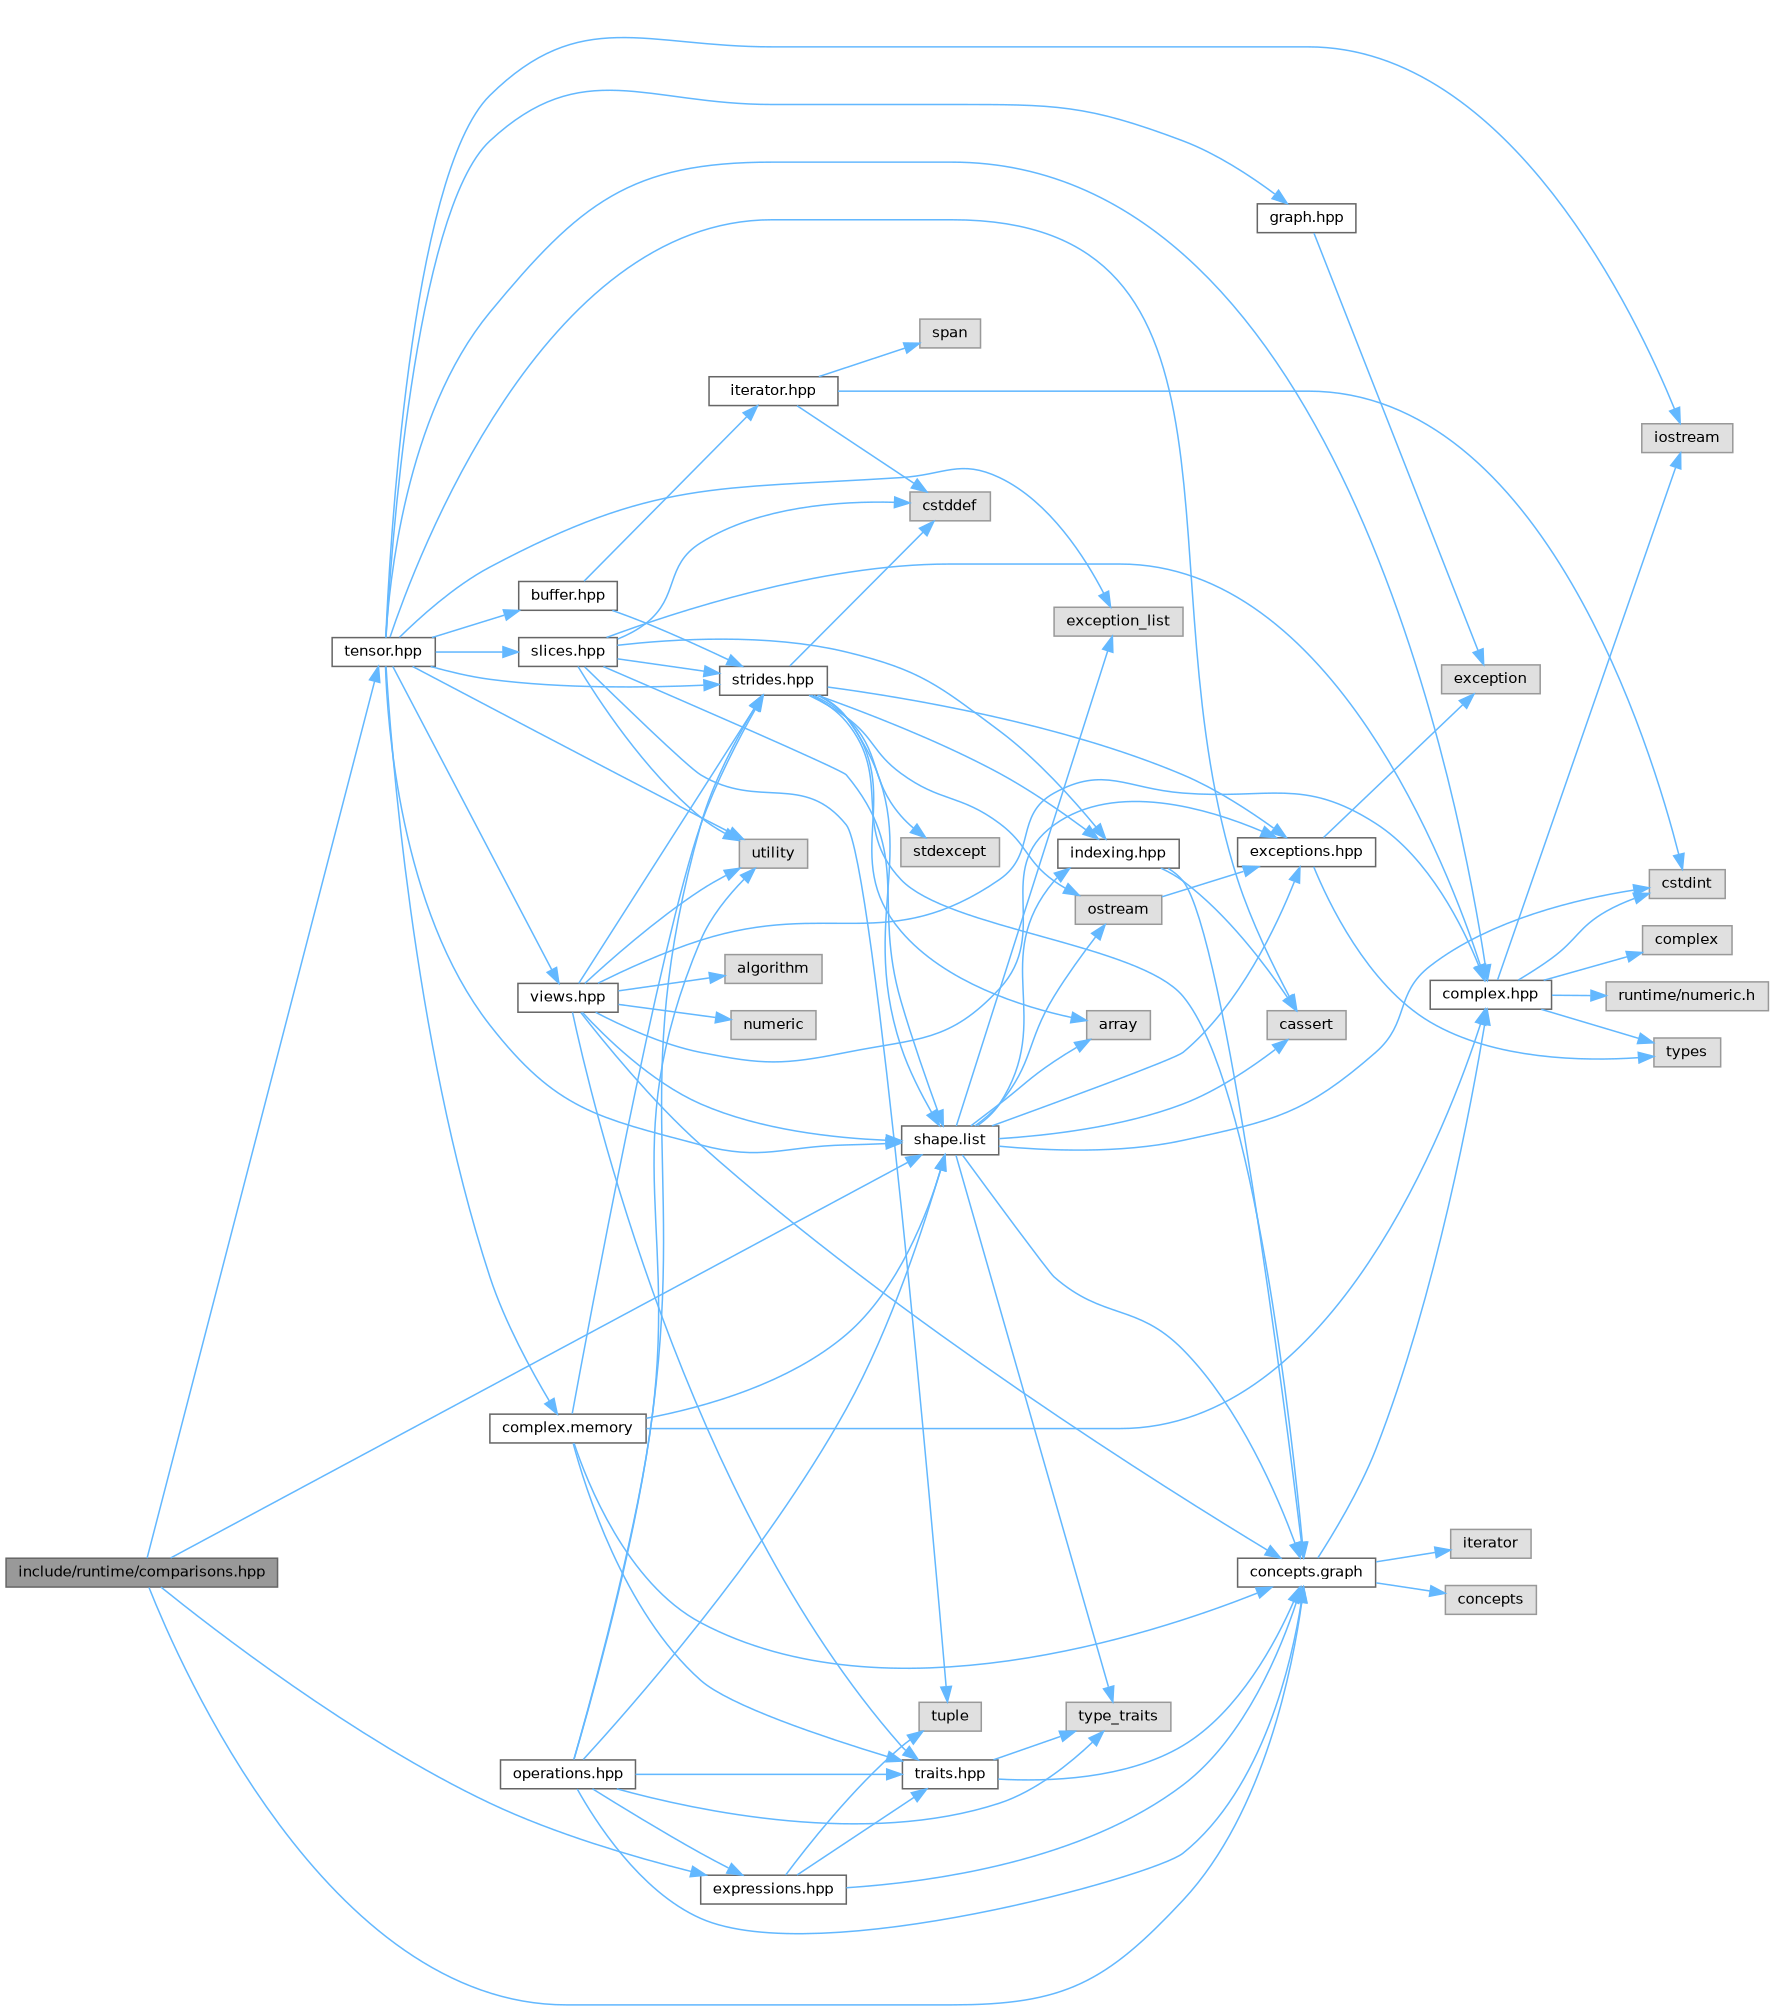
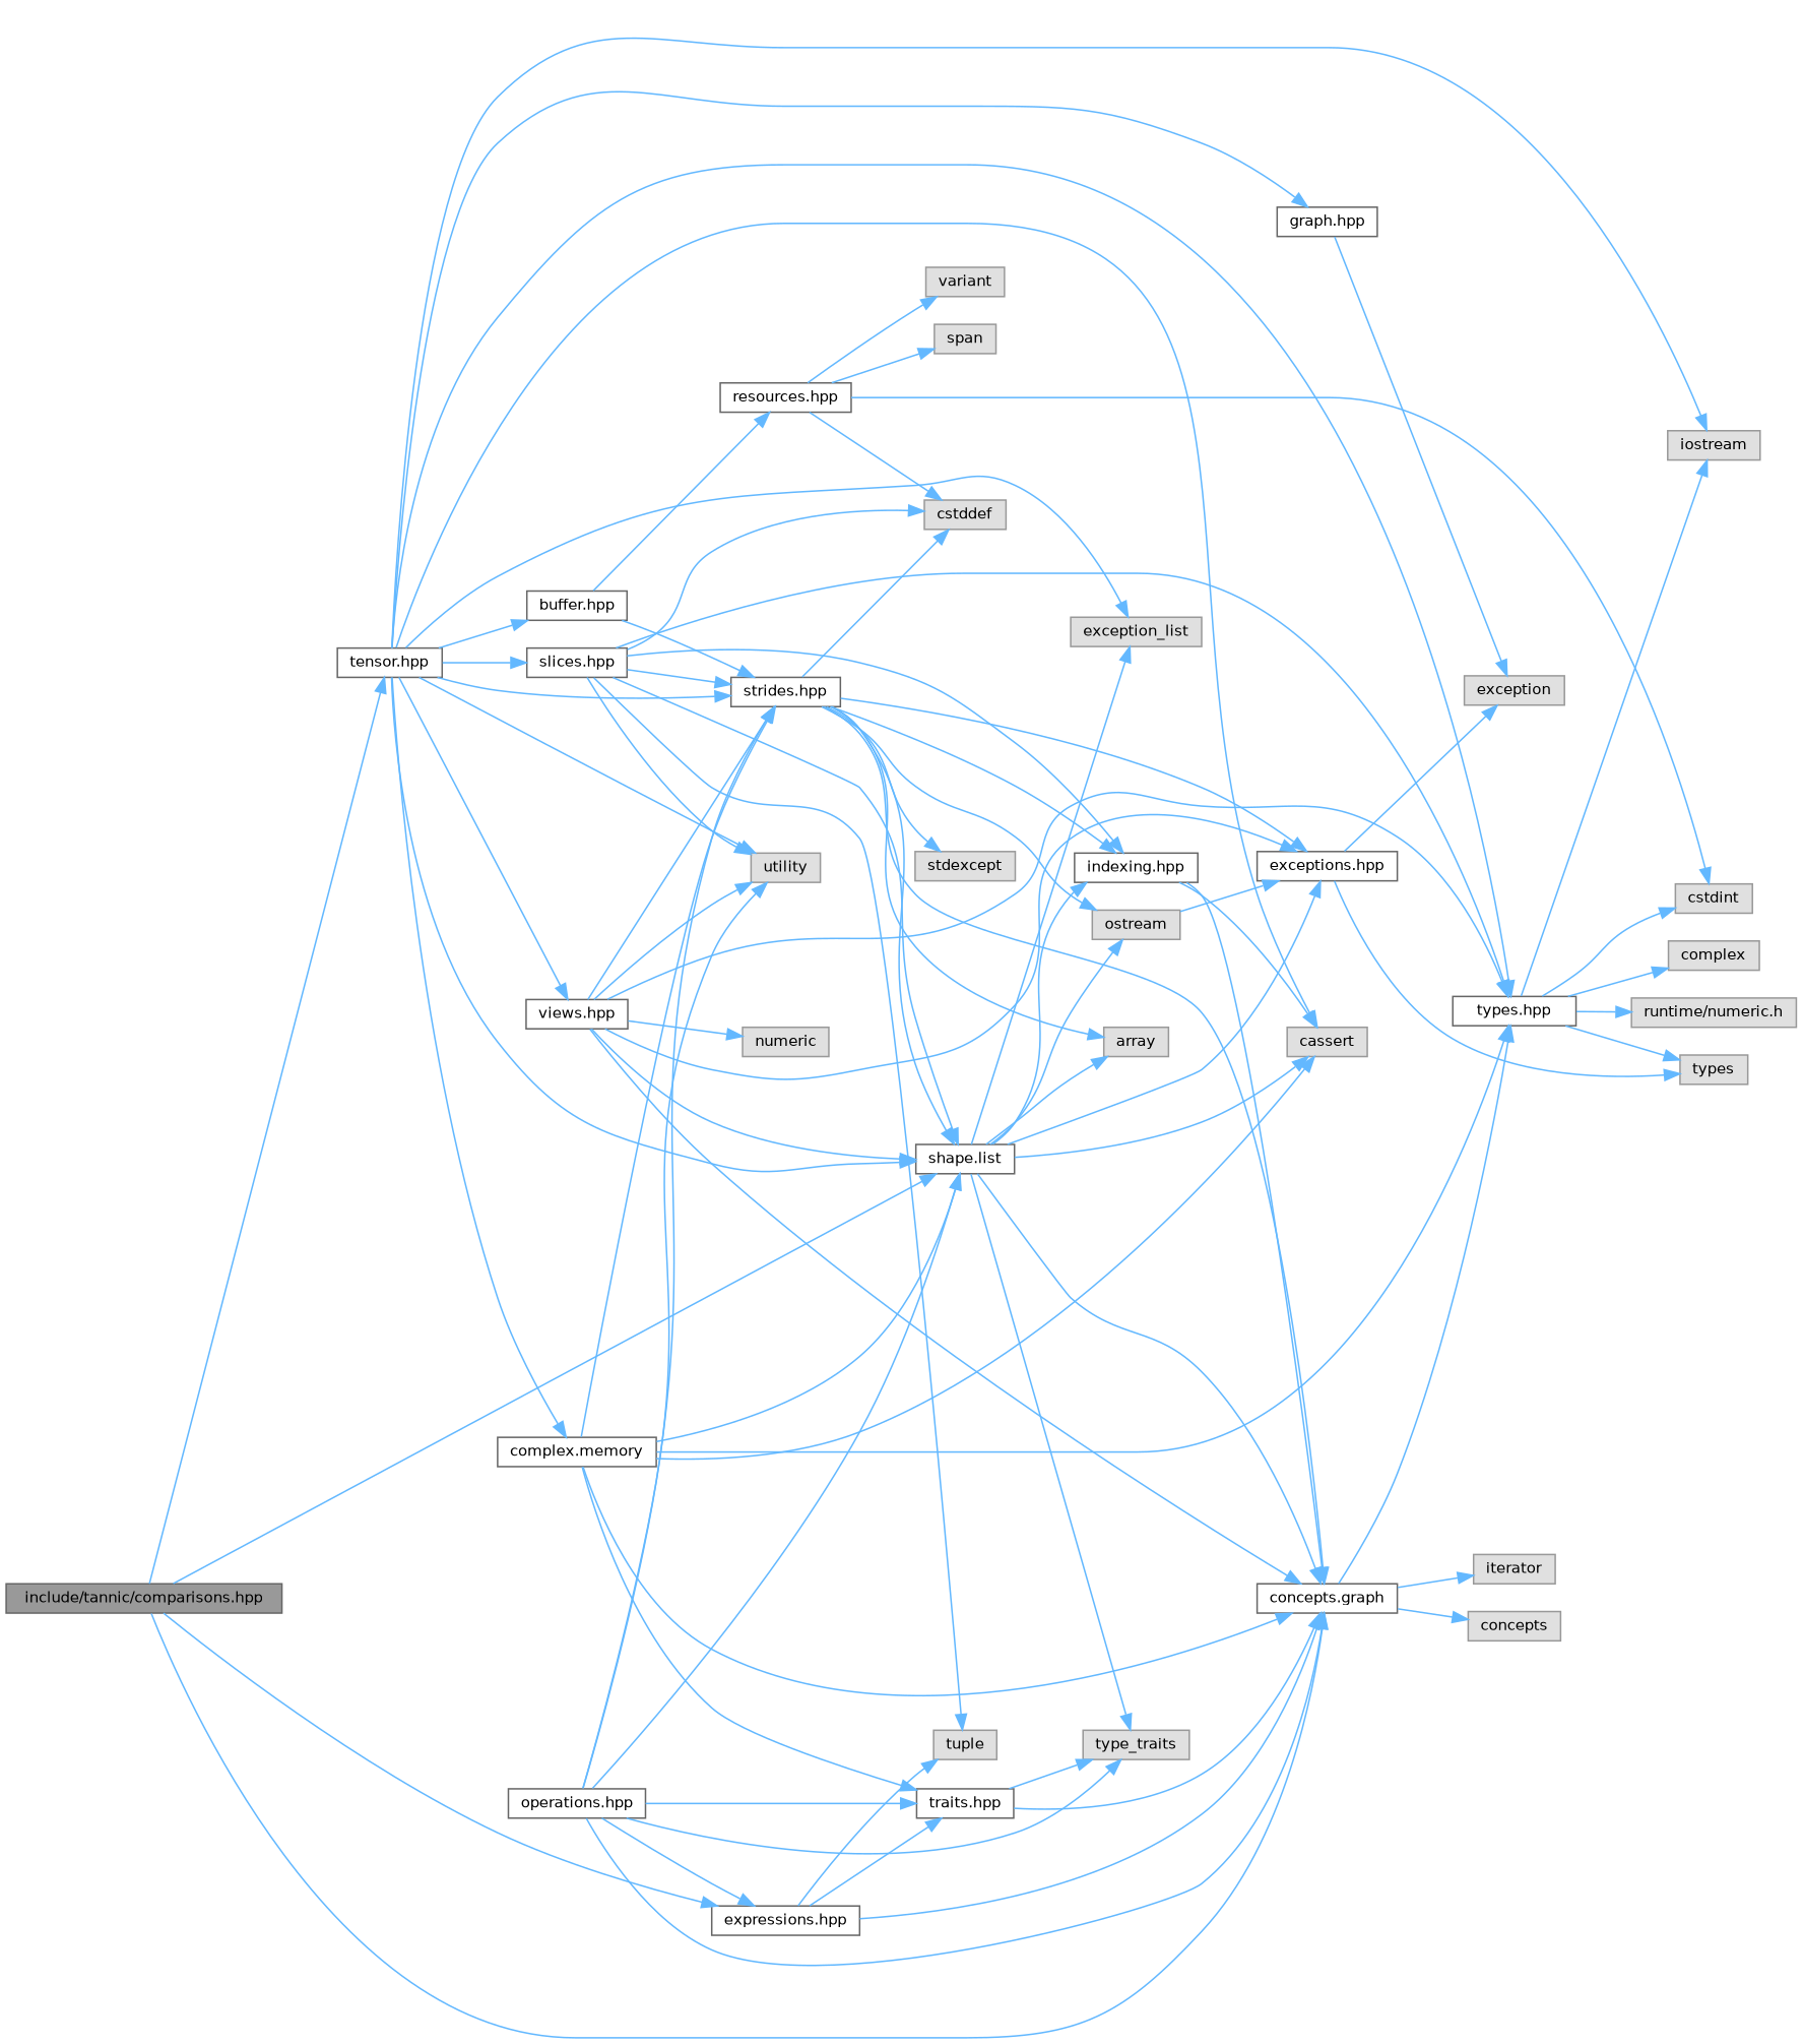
  digraph {
    rankdir=LR
    node [color=grey60 fillcolor="#E0E0E0" fontname=Helvetica fontsize=10 shape=box style=filled]
    edge [color=steelblue1 fontname=Helvetica fontsize=10 labelfontname=Helvetica labelfontsize=10 style=solid]
-   n1 [color=gray40 fillcolor=grey60 fontcolor=black height=0.2 label="include/runtime/comparisons.hpp" width=0.4]
+   n1 [color=gray40 fillcolor=grey60 fontcolor=black height=0.2 label="include/tannic/comparisons.hpp" width=0.4]
    n2 [color=grey40 fillcolor=white height=0.2 label="concepts.graph" width=0.4]
    n3 [color=grey40 fillcolor=white height=0.2 label="expressions.hpp" width=0.4]
    n4 [color=grey40 fillcolor=white height=0.2 label="shape.list" width=0.4]
    n5 [color=grey40 fillcolor=white height=0.2 label="tensor.hpp" width=0.4]
    n6 [height=0.2 label=concepts width=0.4]
    n7 [height=0.2 label=iterator width=0.4]
-   n8 [color=grey40 fillcolor=white height=0.2 label="complex.hpp" width=0.4]
+   n8 [color=grey40 fillcolor=white height=0.2 label="types.hpp" width=0.4]
    n9 [height=0.2 label=tuple width=0.4]
    n10 [color=grey40 fillcolor=white height=0.2 label="traits.hpp" width=0.4]
    n11 [height=0.2 label=cstdint width=0.4]
    n12 [height=0.2 label=type_traits width=0.4]
    n13 [height=0.2 label=array width=0.4]
    n14 [height=0.2 label=cassert width=0.4]
    n15 [height=0.2 label=exception_list width=0.4]
    n16 [height=0.2 label=ostream width=0.4]
    n17 [color=grey40 fillcolor=white height=0.2 label="indexing.hpp" width=0.4]
    n18 [color=grey40 fillcolor=white height=0.2 label="exceptions.hpp" width=0.4]
    n19 [height=0.2 label=iostream width=0.4]
    n20 [height=0.2 label=utility width=0.4]
    n21 [color=grey40 fillcolor=white height=0.2 label="strides.hpp" width=0.4]
    n22 [color=grey40 fillcolor=white height=0.2 label="buffer.hpp" width=0.4]
    n23 [color=grey40 fillcolor=white height=0.2 label="slices.hpp" width=0.4]
    n24 [color=grey40 fillcolor=white height=0.2 label="views.hpp" width=0.4]
    n25 [color=grey40 fillcolor=white height=0.2 label="complex.memory" width=0.4]
    n26 [color=grey40 fillcolor=white height=0.2 label="graph.hpp" width=0.4]
    n27 [height=0.2 label=types width=0.4]
    n28 [height=0.2 label=complex width=0.4]
    n29 [height=0.2 label="runtime/numeric.h" width=0.4]
    n30 [height=0.2 label=exception width=0.4]
    n31 [height=0.2 label=cstddef width=0.4]
    n32 [height=0.2 label=stdexcept width=0.4]
-   n33 [color=grey40 fillcolor=white height=0.2 label="iterator.hpp" width=0.4]
-   n34 [height=0.2 label=algorithm width=0.4]
+   n33 [color=grey40 fillcolor=white height=0.2 label="resources.hpp" width=0.4]
    n35 [height=0.2 label=numeric width=0.4]
    n36 [color=grey40 fillcolor=white height=0.2 label="operations.hpp" width=0.4]
    n37 [height=0.2 label=span width=0.4]
+   n38 [height=0.2 label=variant width=0.4]
    n1 -> n2
    n1 -> n3
    n1 -> n4
    n1 -> n5
    n2 -> n6
    n2 -> n7
    n2 -> n8
    n3 -> n2
    n3 -> n9
    n3 -> n10
    n4 -> n2
-   n4 -> n11
    n4 -> n12
    n4 -> n13
    n4 -> n14
    n4 -> n15
    n4 -> n16
    n4 -> n17
    n4 -> n18
    n5 -> n4
    n5 -> n8
    n5 -> n14
    n5 -> n15
    n5 -> n19
    n5 -> n20
    n5 -> n21
    n5 -> n22
    n5 -> n23
    n5 -> n24
    n5 -> n25
    n5 -> n26
    n8 -> n11
    n8 -> n19
    n8 -> n27
    n8 -> n28
    n8 -> n29
    n10 -> n2
    n10 -> n12
    n16 -> n18
    n17 -> n2
    n17 -> n14
    n18 -> n27
    n18 -> n30
    n21 -> n2
    n21 -> n4
    n21 -> n13
    n21 -> n16
    n21 -> n17
    n21 -> n18
    n21 -> n31
    n21 -> n32
    n22 -> n21
    n22 -> n33
    n23 -> n4
    n23 -> n8
    n23 -> n9
    n23 -> n17
    n23 -> n20
    n23 -> n21
    n23 -> n31
    n24 -> n2
    n24 -> n4
    n24 -> n8
-   n24 -> n10
    n24 -> n18
    n24 -> n20
    n24 -> n21
-   n24 -> n34
    n24 -> n35
    n25 -> n2
    n25 -> n4
    n25 -> n8
    n25 -> n10
+   n25 -> n14
    n25 -> n21
    n26 -> n30
    n33 -> n11
    n33 -> n31
    n33 -> n37
+   n33 -> n38
    n36 -> n2
    n36 -> n3
    n36 -> n4
    n36 -> n10
    n36 -> n12
    n36 -> n20
    n36 -> n21
  }
